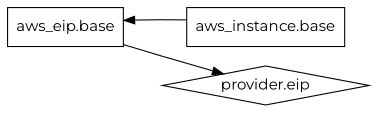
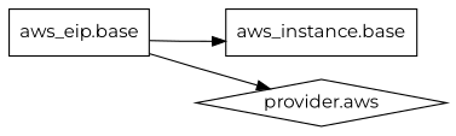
  digraph {
    compound=true
    fontname=Montserrat
    newrank=true
    rankdir=LR
    node [fontname=Montserrat shape=box]
    edge [fontname=Montserrat]
    n1 [label="aws_eip.base"]
    n2 [label="aws_instance.base"]
-   n3 [label="provider.eip" shape=diamond]
+   n3 [label="provider.aws" shape=diamond]
    subgraph sub_1 {
      n1
      n2
      n3
    }
-   n2 -> n1
+   n1 -> n2
    n1 -> n3
  }
